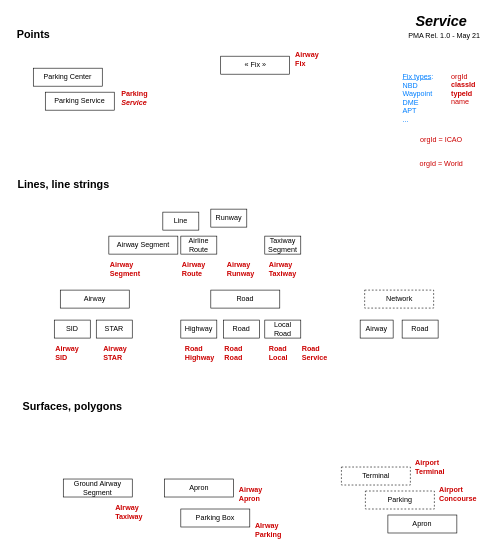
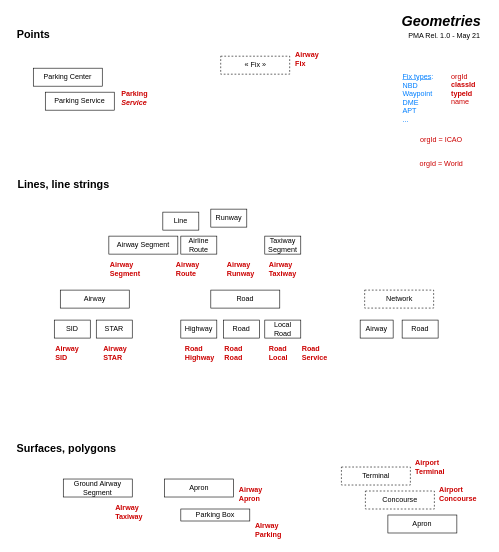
  <mxCell id="0" />
  <mxCell id="1" parent="0" />
- <mxCell id="2" value="Service" style="text;html=1;align=center;verticalAlign=middle;resizable=0;points=[];autosize=1;fontSize=24;fontStyle=3" vertex="1" parent="1"><mxGeometry x="660" y="20" width="150" height="30" as="geometry" /></mxCell>
+ <mxCell id="2" value="Geometries" style="text;html=1;align=center;verticalAlign=middle;resizable=0;points=[];autosize=1;fontSize=24;fontStyle=3" vertex="1" parent="1"><mxGeometry x="660" y="20" width="150" height="30" as="geometry" /></mxCell>
  <mxCell id="3" value="PMA Rel. 1.0 - May 21" style="text;html=1;align=center;verticalAlign=middle;resizable=0;points=[];autosize=1;strokeColor=none;fontSize=12;" vertex="1" parent="1"><mxGeometry x="670" y="49" width="140" height="20" as="geometry" /></mxCell>
  <mxCell id="4" value="Points" style="text;html=1;align=center;verticalAlign=middle;resizable=0;points=[];autosize=1;fontSize=18;fontStyle=1" vertex="1" parent="1"><mxGeometry x="20" y="43" width="70" height="30" as="geometry" /></mxCell>
  <mxCell id="5" value="Lines, line strings" style="text;html=1;align=center;verticalAlign=middle;resizable=0;points=[];autosize=1;fontSize=18;fontStyle=1" vertex="1" parent="1"><mxGeometry x="20" y="293" width="170" height="30" as="geometry" /></mxCell>
- <mxCell id="6" value="Surfaces, polygons" style="text;html=1;align=center;verticalAlign=middle;resizable=0;points=[];autosize=1;fontSize=18;fontStyle=1" vertex="1" parent="1"><mxGeometry x="30" y="663" width="180" height="30" as="geometry" /></mxCell>
- <mxCell id="7" value="« Fix »" style="rounded=0;whiteSpace=wrap;html=1;" vertex="1" parent="1"><mxGeometry x="367.5" y="93" width="115" height="30" as="geometry" /></mxCell>
+ <mxCell id="6" value="Surfaces, polygons" style="text;html=1;align=center;verticalAlign=middle;resizable=0;points=[];autosize=1;fontSize=18;fontStyle=1" vertex="1" parent="1"><mxGeometry x="20" y="733" width="180" height="30" as="geometry" /></mxCell>
+ <mxCell id="7" value="« Fix »" style="rounded=0;whiteSpace=wrap;html=1;dashed=1;" vertex="1" parent="1"><mxGeometry x="367.5" y="93" width="115" height="30" as="geometry" /></mxCell>
  <mxCell id="8" value="Parking Center" style="rounded=0;whiteSpace=wrap;html=1;" vertex="1" parent="1"><mxGeometry x="55" y="113" width="115" height="30" as="geometry" /></mxCell>
  <mxCell id="9" value="Parking Service" style="rounded=0;whiteSpace=wrap;html=1;" vertex="1" parent="1"><mxGeometry x="75" y="153" width="115" height="30" as="geometry" /></mxCell>
  <mxCell id="10" value="Airway" style="rounded=0;whiteSpace=wrap;html=1;" vertex="1" parent="1"><mxGeometry x="100" y="483" width="115" height="30" as="geometry" /></mxCell>
  <mxCell id="11" value="Road" style="rounded=0;whiteSpace=wrap;html=1;" vertex="1" parent="1"><mxGeometry x="351" y="483" width="115" height="30" as="geometry" /></mxCell>
  <mxCell id="12" value="SID" style="rounded=0;whiteSpace=wrap;html=1;" vertex="1" parent="1"><mxGeometry x="90" y="533" width="60" height="30" as="geometry" /></mxCell>
  <mxCell id="13" value="STAR" style="rounded=0;whiteSpace=wrap;html=1;" vertex="1" parent="1"><mxGeometry x="160" y="533" width="60" height="30" as="geometry" /></mxCell>
  <mxCell id="14" value="Airline Route" style="rounded=0;whiteSpace=wrap;html=1;" vertex="1" parent="1"><mxGeometry x="301" y="393" width="60" height="30" as="geometry" /></mxCell>
  <mxCell id="15" value="Highway" style="rounded=0;whiteSpace=wrap;html=1;" vertex="1" parent="1"><mxGeometry x="301" y="533" width="60" height="30" as="geometry" /></mxCell>
  <mxCell id="16" value="Road" style="rounded=0;whiteSpace=wrap;html=1;" vertex="1" parent="1"><mxGeometry x="372" y="533" width="60" height="30" as="geometry" /></mxCell>
  <mxCell id="17" value="Local Road" style="rounded=0;whiteSpace=wrap;html=1;" vertex="1" parent="1"><mxGeometry x="441" y="533" width="60" height="30" as="geometry" /></mxCell>
  <mxCell id="18" value="Network" style="rounded=0;whiteSpace=wrap;html=1;dashed=1;" vertex="1" parent="1"><mxGeometry x="607.5" y="483" width="115" height="30" as="geometry" /></mxCell>
  <mxCell id="19" value="Road" style="rounded=0;whiteSpace=wrap;html=1;" vertex="1" parent="1"><mxGeometry x="670" y="533" width="60" height="30" as="geometry" /></mxCell>
  <mxCell id="20" value="Airway" style="rounded=0;whiteSpace=wrap;html=1;" vertex="1" parent="1"><mxGeometry x="600" y="533" width="55" height="30" as="geometry" /></mxCell>
  <mxCell id="21" value="Line" style="rounded=0;whiteSpace=wrap;html=1;" vertex="1" parent="1"><mxGeometry x="271" y="353" width="60" height="30" as="geometry" /></mxCell>
  <mxCell id="22" value="Airway Segment" style="rounded=0;whiteSpace=wrap;html=1;" vertex="1" parent="1"><mxGeometry x="181" y="393" width="115" height="30" as="geometry" /></mxCell>
  <mxCell id="23" value="Runway" style="rounded=0;whiteSpace=wrap;html=1;" vertex="1" parent="1"><mxGeometry x="351" y="348" width="60" height="30" as="geometry" /></mxCell>
  <mxCell id="24" value="Taxiway Segment" style="rounded=0;whiteSpace=wrap;html=1;" vertex="1" parent="1"><mxGeometry x="441" y="393" width="60" height="30" as="geometry" /></mxCell>
  <mxCell id="25" value="&lt;u&gt;Fix types&lt;/u&gt;:&lt;br&gt;NBD&lt;br&gt;Waypoint&lt;br&gt;DME&lt;br&gt;APT&lt;br&gt;..." style="text;html=1;align=left;verticalAlign=middle;resizable=0;points=[];autosize=1;strokeColor=none;fontColor=#007FFF;" vertex="1" parent="1"><mxGeometry x="668.75" y="118" width="70" height="90" as="geometry" /></mxCell>
  <mxCell id="26" value="Ground Airway Segment" style="rounded=0;whiteSpace=wrap;html=1;" vertex="1" parent="1"><mxGeometry x="105" y="798" width="115" height="30" as="geometry" /></mxCell>
  <mxCell id="27" value="Apron" style="rounded=0;whiteSpace=wrap;html=1;" vertex="1" parent="1"><mxGeometry x="273.5" y="798" width="115" height="30" as="geometry" /></mxCell>
- <mxCell id="28" value="Parking Box" style="rounded=0;whiteSpace=wrap;html=1;" vertex="1" parent="1"><mxGeometry x="301" y="848" width="115" height="30" as="geometry" /></mxCell>
- <mxCell id="29" value="Parking" style="rounded=0;whiteSpace=wrap;html=1;dashed=1;" vertex="1" parent="1"><mxGeometry x="608.75" y="818" width="115" height="30" as="geometry" /></mxCell>
+ <mxCell id="28" value="Parking Box" style="rounded=0;whiteSpace=wrap;html=1;" vertex="1" parent="1"><mxGeometry x="301" y="848" width="115" height="20" as="geometry" /></mxCell>
+ <mxCell id="29" value="Concourse" style="rounded=0;whiteSpace=wrap;html=1;dashed=1;" vertex="1" parent="1"><mxGeometry x="608.75" y="818" width="115" height="30" as="geometry" /></mxCell>
  <mxCell id="30" value="Terminal" style="rounded=0;whiteSpace=wrap;html=1;dashed=1;" vertex="1" parent="1"><mxGeometry x="568.75" y="778" width="115" height="30" as="geometry" /></mxCell>
  <mxCell id="31" value="Apron" style="rounded=0;whiteSpace=wrap;html=1;" vertex="1" parent="1"><mxGeometry x="646.25" y="858" width="115" height="30" as="geometry" /></mxCell>
  <mxCell id="32" value="Parking&lt;br&gt;&lt;i&gt;Service&lt;/i&gt;" style="text;html=1;strokeColor=none;fillColor=none;align=left;verticalAlign=middle;whiteSpace=wrap;rounded=0;dashed=1;fontColor=#CC0000;fontStyle=1" vertex="1" parent="1"><mxGeometry x="200" y="143" width="50" height="40" as="geometry" /></mxCell>
  <mxCell id="33" value="Airway&lt;br&gt;Fix" style="text;html=1;strokeColor=none;fillColor=none;align=left;verticalAlign=middle;whiteSpace=wrap;rounded=0;dashed=1;fontColor=#CC0000;fontStyle=1" vertex="1" parent="1"><mxGeometry x="490" y="83" width="50" height="30" as="geometry" /></mxCell>
  <mxCell id="34" value="&lt;span style=&quot;font-weight: normal&quot;&gt;orgId&lt;/span&gt;&lt;br&gt;classId&lt;br&gt;typeId&lt;br&gt;&lt;span style=&quot;font-weight: normal&quot;&gt;name&lt;/span&gt;" style="text;html=1;strokeColor=none;fillColor=none;align=left;verticalAlign=middle;whiteSpace=wrap;rounded=0;dashed=1;fontColor=#CC0000;fontStyle=1" vertex="1" parent="1"><mxGeometry x="750" y="118" width="50" height="60" as="geometry" /></mxCell>
- <mxCell id="35" value="Airway&lt;br&gt;Route" style="text;html=1;strokeColor=none;fillColor=none;align=left;verticalAlign=middle;whiteSpace=wrap;rounded=0;dashed=1;fontColor=#CC0000;fontStyle=1" vertex="1" parent="1"><mxGeometry x="301" y="433" width="50" height="30" as="geometry" /></mxCell>
+ <mxCell id="35" value="Airway&lt;br&gt;Route" style="text;html=1;strokeColor=none;fillColor=none;align=left;verticalAlign=middle;whiteSpace=wrap;rounded=0;dashed=1;fontColor=#CC0000;fontStyle=1" vertex="1" parent="1"><mxGeometry x="291" y="433" width="50" height="30" as="geometry" /></mxCell>
  <mxCell id="36" value="Airway&lt;br&gt;Runway" style="text;html=1;strokeColor=none;fillColor=none;align=left;verticalAlign=middle;whiteSpace=wrap;rounded=0;dashed=1;fontColor=#CC0000;fontStyle=1" vertex="1" parent="1"><mxGeometry x="376" y="433" width="50" height="30" as="geometry" /></mxCell>
  <mxCell id="37" value="Airway&lt;br&gt;Taxiway" style="text;html=1;strokeColor=none;fillColor=none;align=left;verticalAlign=middle;whiteSpace=wrap;rounded=0;dashed=1;fontColor=#CC0000;fontStyle=1" vertex="1" parent="1"><mxGeometry x="446" y="433" width="50" height="30" as="geometry" /></mxCell>
  <mxCell id="38" value="Airway&lt;br&gt;Segment" style="text;html=1;strokeColor=none;fillColor=none;align=left;verticalAlign=middle;whiteSpace=wrap;rounded=0;dashed=1;fontColor=#CC0000;fontStyle=1" vertex="1" parent="1"><mxGeometry x="181" y="433" width="50" height="30" as="geometry" /></mxCell>
  <mxCell id="39" value="Airway&lt;br&gt;SID" style="text;html=1;strokeColor=none;fillColor=none;align=left;verticalAlign=middle;whiteSpace=wrap;rounded=0;dashed=1;fontColor=#CC0000;fontStyle=1" vertex="1" parent="1"><mxGeometry x="90" y="573" width="50" height="30" as="geometry" /></mxCell>
  <mxCell id="40" value="Airway&lt;br&gt;STAR" style="text;html=1;strokeColor=none;fillColor=none;align=left;verticalAlign=middle;whiteSpace=wrap;rounded=0;dashed=1;fontColor=#CC0000;fontStyle=1" vertex="1" parent="1"><mxGeometry x="170" y="573" width="50" height="30" as="geometry" /></mxCell>
  <mxCell id="41" value="Road&lt;br&gt;Highway" style="text;html=1;strokeColor=none;fillColor=none;align=left;verticalAlign=middle;whiteSpace=wrap;rounded=0;dashed=1;fontColor=#CC0000;fontStyle=1" vertex="1" parent="1"><mxGeometry x="306" y="573" width="50" height="30" as="geometry" /></mxCell>
  <mxCell id="42" value="Road&lt;br&gt;Road" style="text;html=1;strokeColor=none;fillColor=none;align=left;verticalAlign=middle;whiteSpace=wrap;rounded=0;dashed=1;fontColor=#CC0000;fontStyle=1" vertex="1" parent="1"><mxGeometry x="372" y="573" width="50" height="30" as="geometry" /></mxCell>
  <mxCell id="43" value="Road&lt;br&gt;Local" style="text;html=1;strokeColor=none;fillColor=none;align=left;verticalAlign=middle;whiteSpace=wrap;rounded=0;dashed=1;fontColor=#CC0000;fontStyle=1" vertex="1" parent="1"><mxGeometry x="446" y="573" width="50" height="30" as="geometry" /></mxCell>
  <mxCell id="44" value="Road&lt;br&gt;Service" style="text;html=1;strokeColor=none;fillColor=none;align=left;verticalAlign=middle;whiteSpace=wrap;rounded=0;dashed=1;fontColor=#CC0000;fontStyle=1" vertex="1" parent="1"><mxGeometry x="501" y="573" width="50" height="30" as="geometry" /></mxCell>
  <mxCell id="45" value="Airway&lt;br&gt;Apron" style="text;html=1;strokeColor=none;fillColor=none;align=left;verticalAlign=middle;whiteSpace=wrap;rounded=0;dashed=1;fontColor=#CC0000;fontStyle=1" vertex="1" parent="1"><mxGeometry x="396" y="808" width="50" height="30" as="geometry" /></mxCell>
  <mxCell id="46" value="Airport&lt;br&gt;Terminal" style="text;html=1;strokeColor=none;fillColor=none;align=left;verticalAlign=middle;whiteSpace=wrap;rounded=0;dashed=1;fontColor=#CC0000;fontStyle=1" vertex="1" parent="1"><mxGeometry x="690" y="763" width="60" height="30" as="geometry" /></mxCell>
  <mxCell id="47" value="Airport&lt;br&gt;Concourse" style="text;html=1;strokeColor=none;fillColor=none;align=left;verticalAlign=middle;whiteSpace=wrap;rounded=0;dashed=1;fontColor=#CC0000;fontStyle=1" vertex="1" parent="1"><mxGeometry x="730" y="808" width="80" height="30" as="geometry" /></mxCell>
  <mxCell id="48" value="AIrway&lt;br&gt;Parking" style="text;html=1;strokeColor=none;fillColor=none;align=left;verticalAlign=middle;whiteSpace=wrap;rounded=0;dashed=1;fontColor=#CC0000;fontStyle=1" vertex="1" parent="1"><mxGeometry x="422.5" y="868" width="60" height="30" as="geometry" /></mxCell>
  <mxCell id="49" value="AIrway&lt;br&gt;Taxiway" style="text;html=1;strokeColor=none;fillColor=none;align=left;verticalAlign=middle;whiteSpace=wrap;rounded=0;dashed=1;fontColor=#CC0000;fontStyle=1" vertex="1" parent="1"><mxGeometry x="190" y="838" width="60" height="30" as="geometry" /></mxCell>
  <mxCell id="50" value="orgId = ICAO" style="text;html=1;align=center;verticalAlign=middle;resizable=0;points=[];autosize=1;strokeColor=none;fontColor=#CC0000;" vertex="1" parent="1"><mxGeometry x="690" y="223" width="90" height="20" as="geometry" /></mxCell>
  <mxCell id="51" value="orgId = World" style="text;html=1;align=center;verticalAlign=middle;resizable=0;points=[];autosize=1;strokeColor=none;fontColor=#CC0000;" vertex="1" parent="1"><mxGeometry x="690" y="263" width="90" height="20" as="geometry" /></mxCell>
